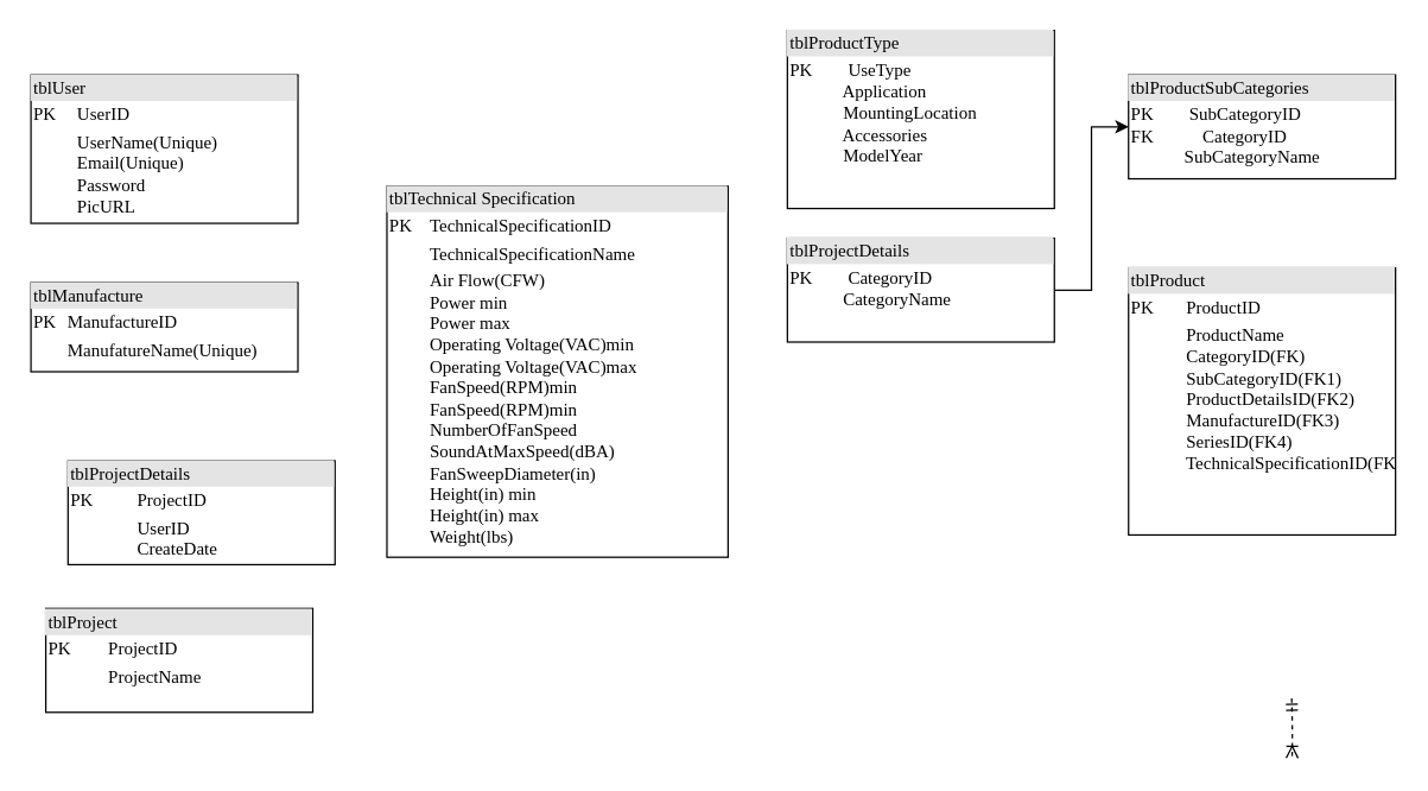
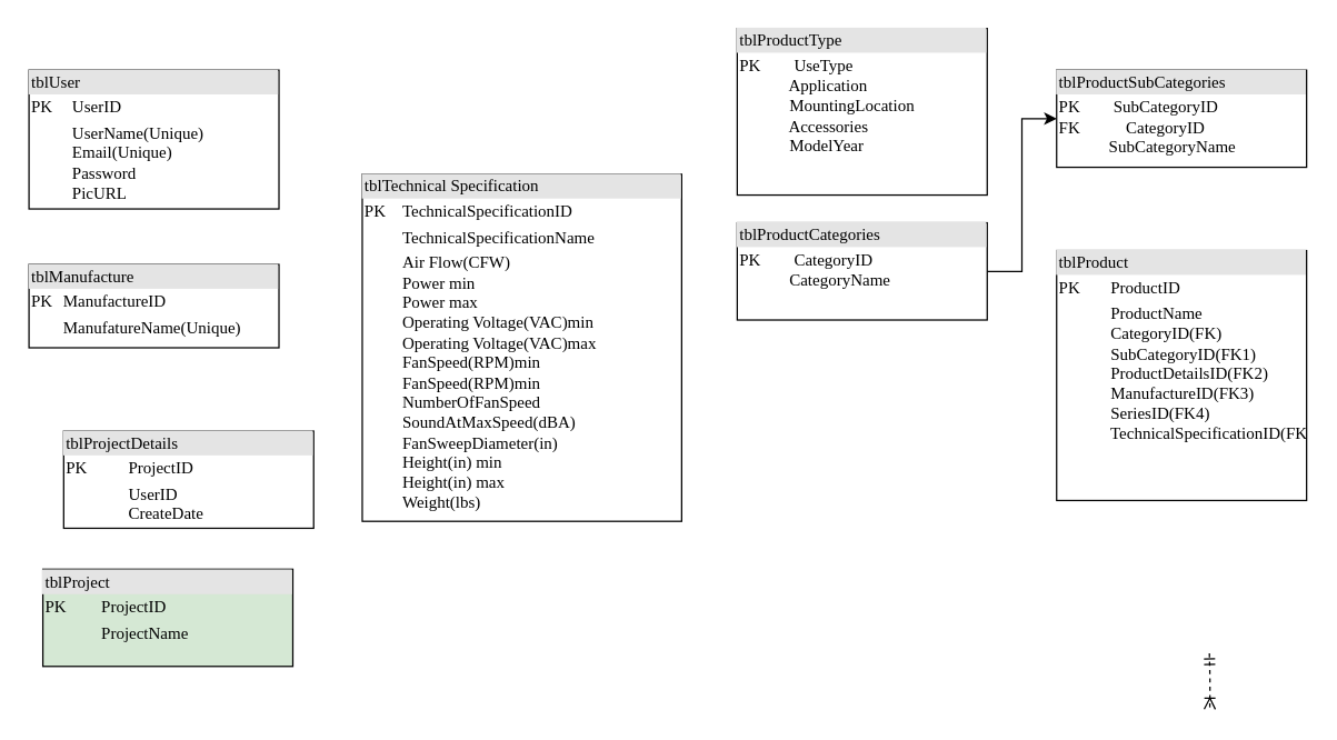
  <mxCell id="0" />
  <mxCell id="1" parent="0" />
  <mxCell id="2" value="&lt;div style=&quot;box-sizing: border-box ; width: 100% ; background: #e4e4e4 ; padding: 2px&quot;&gt;tblUser&lt;/div&gt;&lt;table style=&quot;width: 100% ; font-size: 1em&quot; cellpadding=&quot;2&quot; cellspacing=&quot;0&quot;&gt;&lt;tbody&gt;&lt;tr&gt;&lt;td&gt;PK&lt;/td&gt;&lt;td&gt;UserID&lt;/td&gt;&lt;/tr&gt;&lt;tr&gt;&lt;td&gt;&lt;br&gt;&lt;/td&gt;&lt;td&gt;UserName(Unique)&lt;br&gt;Email(Unique)&lt;br&gt;Password&lt;br&gt;PicURL&lt;/td&gt;&lt;/tr&gt;&lt;tr&gt;&lt;td&gt;&lt;br&gt;&lt;/td&gt;&lt;td&gt;&lt;br&gt;&lt;br&gt;&lt;br&gt;&lt;br&gt;&lt;/td&gt;&lt;/tr&gt;&lt;/tbody&gt;&lt;/table&gt;" style="verticalAlign=top;align=left;overflow=fill;html=1;rounded=0;shadow=0;comic=0;labelBackgroundColor=none;strokeColor=#000000;strokeWidth=1;fillColor=#ffffff;fontFamily=Verdana;fontSize=12;fontColor=#000000;" parent="1" vertex="1"><mxGeometry x="20" y="50" width="180" height="100" as="geometry" /></mxCell>
  <mxCell id="3" style="edgeStyle=orthogonalEdgeStyle;html=1;entryX=0.5;entryY=0;dashed=1;labelBackgroundColor=none;startArrow=ERmandOne;endArrow=ERoneToMany;fontFamily=Verdana;fontSize=12;align=left;" parent="1" edge="1"><mxGeometry relative="1" as="geometry"><mxPoint x="870" y="470" as="sourcePoint" /><mxPoint x="870.276" y="510.345" as="targetPoint" /></mxGeometry></mxCell>
  <mxCell id="4" value="&lt;div style=&quot;box-sizing: border-box ; width: 100% ; background: #e4e4e4 ; padding: 2px&quot;&gt;tblManufacture&lt;/div&gt;&lt;table style=&quot;width: 100% ; font-size: 1em&quot; cellpadding=&quot;2&quot; cellspacing=&quot;0&quot;&gt;&lt;tbody&gt;&lt;tr&gt;&lt;td&gt;PK&lt;/td&gt;&lt;td&gt;ManufactureID&lt;/td&gt;&lt;/tr&gt;&lt;tr&gt;&lt;td&gt;&lt;br&gt;&lt;/td&gt;&lt;td&gt;ManufatureName(Unique)&lt;br&gt;&lt;br&gt;&lt;/td&gt;&lt;/tr&gt;&lt;tr&gt;&lt;td&gt;&lt;br&gt;&lt;/td&gt;&lt;td&gt;&lt;br&gt;&lt;br&gt;&lt;br&gt;&lt;br&gt;&lt;/td&gt;&lt;/tr&gt;&lt;/tbody&gt;&lt;/table&gt;" style="verticalAlign=top;align=left;overflow=fill;html=1;rounded=0;shadow=0;comic=0;labelBackgroundColor=none;strokeColor=#000000;strokeWidth=1;fillColor=#ffffff;fontFamily=Verdana;fontSize=12;fontColor=#000000;" vertex="1" parent="1"><mxGeometry x="20" y="190" width="180" height="60" as="geometry" /></mxCell>
  <mxCell id="5" value="&lt;div style=&quot;box-sizing: border-box ; width: 100% ; background: #e4e4e4 ; padding: 2px&quot;&gt;tblProjectDetails&lt;/div&gt;&lt;table style=&quot;width: 100% ; font-size: 1em&quot; cellpadding=&quot;2&quot; cellspacing=&quot;0&quot;&gt;&lt;tbody&gt;&lt;tr&gt;&lt;td&gt;PK&lt;/td&gt;&lt;td&gt;ProjectID&lt;/td&gt;&lt;/tr&gt;&lt;tr&gt;&lt;td&gt;&lt;br&gt;&lt;/td&gt;&lt;td&gt;UserID&lt;br&gt;CreateDate&lt;br&gt;&lt;br&gt;&lt;/td&gt;&lt;/tr&gt;&lt;tr&gt;&lt;td&gt;&lt;br&gt;&lt;/td&gt;&lt;td&gt;&lt;br&gt;&lt;br&gt;&lt;br&gt;&lt;br&gt;&lt;/td&gt;&lt;/tr&gt;&lt;/tbody&gt;&lt;/table&gt;" style="verticalAlign=top;align=left;overflow=fill;html=1;rounded=0;shadow=0;comic=0;labelBackgroundColor=none;strokeColor=#000000;strokeWidth=1;fillColor=#ffffff;fontFamily=Verdana;fontSize=12;fontColor=#000000;" vertex="1" parent="1"><mxGeometry x="45" y="310" width="180" height="70" as="geometry" /></mxCell>
  <mxCell id="6" value="&lt;div style=&quot;box-sizing: border-box ; width: 100% ; background: #e4e4e4 ; padding: 2px&quot;&gt;tblTechnical Specification&lt;/div&gt;&lt;table style=&quot;width: 100% ; font-size: 1em&quot; cellpadding=&quot;2&quot; cellspacing=&quot;0&quot;&gt;&lt;tbody&gt;&lt;tr&gt;&lt;td&gt;PK&lt;/td&gt;&lt;td&gt;TechnicalSpecificationID&lt;br&gt;&lt;/td&gt;&lt;/tr&gt;&lt;tr&gt;&lt;td&gt;&lt;br&gt;&lt;/td&gt;&lt;td&gt;TechnicalSpecificationName&lt;br&gt;&lt;/td&gt;&lt;/tr&gt;&lt;tr&gt;&lt;td&gt;&lt;/td&gt;&lt;td&gt;Air Flow(CFW)&lt;br&gt;Power min&lt;br&gt;Power max&lt;br&gt;Operating Voltage(VAC)min&lt;br&gt;Operating Voltage(VAC)max&lt;br&gt;FanSpeed(RPM)min&lt;br&gt;FanSpeed(RPM)min&lt;br&gt;NumberOfFanSpeed&lt;br&gt;SoundAtMaxSpeed(dBA)&lt;br&gt;FanSweepDiameter(in)&lt;br&gt;Height(in) min&lt;br&gt;Height(in) max&lt;br&gt;Weight(lbs)&lt;br&gt;&lt;br&gt;&lt;br&gt;&lt;/td&gt;&lt;/tr&gt;&lt;/tbody&gt;&lt;/table&gt;" style="verticalAlign=top;align=left;overflow=fill;html=1;rounded=0;shadow=0;comic=0;labelBackgroundColor=none;strokeColor=#000000;strokeWidth=1;fillColor=#ffffff;fontFamily=Verdana;fontSize=12;fontColor=#000000;" vertex="1" parent="1"><mxGeometry x="260" y="125" width="230" height="250" as="geometry" /></mxCell>
  <mxCell id="7" style="edgeStyle=orthogonalEdgeStyle;rounded=0;orthogonalLoop=1;jettySize=auto;html=1;exitX=1;exitY=0.5;exitDx=0;exitDy=0;entryX=0;entryY=0.5;entryDx=0;entryDy=0;" edge="1" parent="1" source="8" target="11"><mxGeometry relative="1" as="geometry" /></mxCell>
- <mxCell id="8" value="&lt;div style=&quot;box-sizing: border-box ; width: 100% ; background: #e4e4e4 ; padding: 2px&quot;&gt;tblProjectDetails&lt;/div&gt;&lt;table style=&quot;width: 100% ; font-size: 1em&quot; cellpadding=&quot;2&quot; cellspacing=&quot;0&quot;&gt;&lt;tbody&gt;&lt;tr&gt;&lt;td&gt;PK&amp;nbsp; &amp;nbsp; &amp;nbsp; &amp;nbsp; CategoryID&lt;br&gt;&amp;nbsp; &amp;nbsp; &amp;nbsp; &amp;nbsp; &amp;nbsp; &amp;nbsp; CategoryName&lt;br&gt;&amp;nbsp; &amp;nbsp; &amp;nbsp; &amp;nbsp; &amp;nbsp; &amp;nbsp;&amp;nbsp;&lt;br&gt;&amp;nbsp; &amp;nbsp; &amp;nbsp; &amp;nbsp; &amp;nbsp; &amp;nbsp;&amp;nbsp;&lt;br&gt;&amp;nbsp; &amp;nbsp; &amp;nbsp; &amp;nbsp; &amp;nbsp; &amp;nbsp;&amp;nbsp;&lt;br&gt;&amp;nbsp; &amp;nbsp; &amp;nbsp; &amp;nbsp; &amp;nbsp; &amp;nbsp;&amp;nbsp;&lt;br&gt;&lt;br&gt;&lt;br&gt;&lt;/td&gt;&lt;td&gt;&lt;br&gt;&lt;/td&gt;&lt;/tr&gt;&lt;tr&gt;&lt;td&gt;&lt;br&gt;&lt;/td&gt;&lt;td&gt;&lt;br&gt;&lt;/td&gt;&lt;/tr&gt;&lt;tr&gt;&lt;td&gt;&lt;/td&gt;&lt;td&gt;&lt;br&gt;&lt;/td&gt;&lt;/tr&gt;&lt;/tbody&gt;&lt;/table&gt;" style="verticalAlign=top;align=left;overflow=fill;html=1;rounded=0;shadow=0;comic=0;labelBackgroundColor=none;strokeColor=#000000;strokeWidth=1;fillColor=#ffffff;fontFamily=Verdana;fontSize=12;fontColor=#000000;" vertex="1" parent="1"><mxGeometry x="530" y="160" width="180" height="70" as="geometry" /></mxCell>
+ <mxCell id="8" value="&lt;div style=&quot;box-sizing: border-box ; width: 100% ; background: #e4e4e4 ; padding: 2px&quot;&gt;tblProductCategories&lt;/div&gt;&lt;table style=&quot;width: 100% ; font-size: 1em&quot; cellpadding=&quot;2&quot; cellspacing=&quot;0&quot;&gt;&lt;tbody&gt;&lt;tr&gt;&lt;td&gt;PK&amp;nbsp; &amp;nbsp; &amp;nbsp; &amp;nbsp; CategoryID&lt;br&gt;&amp;nbsp; &amp;nbsp; &amp;nbsp; &amp;nbsp; &amp;nbsp; &amp;nbsp; CategoryName&lt;br&gt;&amp;nbsp; &amp;nbsp; &amp;nbsp; &amp;nbsp; &amp;nbsp; &amp;nbsp;&amp;nbsp;&lt;br&gt;&amp;nbsp; &amp;nbsp; &amp;nbsp; &amp;nbsp; &amp;nbsp; &amp;nbsp;&amp;nbsp;&lt;br&gt;&amp;nbsp; &amp;nbsp; &amp;nbsp; &amp;nbsp; &amp;nbsp; &amp;nbsp;&amp;nbsp;&lt;br&gt;&amp;nbsp; &amp;nbsp; &amp;nbsp; &amp;nbsp; &amp;nbsp; &amp;nbsp;&amp;nbsp;&lt;br&gt;&lt;br&gt;&lt;br&gt;&lt;/td&gt;&lt;td&gt;&lt;br&gt;&lt;/td&gt;&lt;/tr&gt;&lt;tr&gt;&lt;td&gt;&lt;br&gt;&lt;/td&gt;&lt;td&gt;&lt;br&gt;&lt;/td&gt;&lt;/tr&gt;&lt;tr&gt;&lt;td&gt;&lt;/td&gt;&lt;td&gt;&lt;br&gt;&lt;/td&gt;&lt;/tr&gt;&lt;/tbody&gt;&lt;/table&gt;" style="verticalAlign=top;align=left;overflow=fill;html=1;rounded=0;shadow=0;comic=0;labelBackgroundColor=none;strokeColor=#000000;strokeWidth=1;fillColor=#ffffff;fontFamily=Verdana;fontSize=12;fontColor=#000000;" vertex="1" parent="1"><mxGeometry x="530" y="160" width="180" height="70" as="geometry" /></mxCell>
  <mxCell id="9" value="&lt;div style=&quot;box-sizing: border-box ; width: 100% ; background: #e4e4e4 ; padding: 2px&quot;&gt;tblProductType&lt;/div&gt;&lt;table style=&quot;width: 100% ; font-size: 1em&quot; cellpadding=&quot;2&quot; cellspacing=&quot;0&quot;&gt;&lt;tbody&gt;&lt;tr&gt;&lt;td&gt;PK&amp;nbsp; &amp;nbsp; &amp;nbsp; &amp;nbsp; UseType&lt;br&gt;&amp;nbsp; &amp;nbsp; &amp;nbsp; &amp;nbsp; &amp;nbsp; &amp;nbsp; Application&lt;br&gt;&amp;nbsp; &amp;nbsp; &amp;nbsp; &amp;nbsp; &amp;nbsp; &amp;nbsp; MountingLocation&lt;br&gt;&amp;nbsp; &amp;nbsp; &amp;nbsp; &amp;nbsp; &amp;nbsp; &amp;nbsp; Accessories&lt;br&gt;&amp;nbsp; &amp;nbsp; &amp;nbsp; &amp;nbsp; &amp;nbsp; &amp;nbsp; ModelYear&lt;br&gt;&lt;br&gt;&lt;br&gt;&lt;/td&gt;&lt;td&gt;&lt;br&gt;&lt;/td&gt;&lt;/tr&gt;&lt;tr&gt;&lt;td&gt;&lt;br&gt;&lt;/td&gt;&lt;td&gt;&lt;br&gt;&lt;/td&gt;&lt;/tr&gt;&lt;tr&gt;&lt;td&gt;&lt;/td&gt;&lt;td&gt;&lt;br&gt;&lt;/td&gt;&lt;/tr&gt;&lt;/tbody&gt;&lt;/table&gt;" style="verticalAlign=top;align=left;overflow=fill;html=1;rounded=0;shadow=0;comic=0;labelBackgroundColor=none;strokeColor=#000000;strokeWidth=1;fillColor=#ffffff;fontFamily=Verdana;fontSize=12;fontColor=#000000;" vertex="1" parent="1"><mxGeometry x="530" width="180" height="120" as="geometry" y="20" /></mxCell>
  <mxCell id="10" value="&lt;div style=&quot;box-sizing: border-box ; width: 100% ; background: #e4e4e4 ; padding: 2px&quot;&gt;&lt;span&gt;tblProduct&lt;/span&gt;&lt;br&gt;&lt;/div&gt;&lt;table style=&quot;width: 100% ; font-size: 1em&quot; cellpadding=&quot;2&quot; cellspacing=&quot;0&quot;&gt;&lt;tbody&gt;&lt;tr&gt;&lt;td&gt;PK&lt;/td&gt;&lt;td&gt;&amp;nbsp; &amp;nbsp; &amp;nbsp; ProductID&lt;/td&gt;&lt;/tr&gt;&lt;tr&gt;&lt;td&gt;&lt;br&gt;&lt;/td&gt;&lt;td&gt;&amp;nbsp; &amp;nbsp; &amp;nbsp; ProductName&lt;br&gt;&amp;nbsp; &amp;nbsp; &amp;nbsp; CategoryID(FK)&lt;br&gt;&amp;nbsp; &amp;nbsp; &amp;nbsp; SubCategoryID(FK1)&lt;br&gt;&amp;nbsp; &amp;nbsp; &amp;nbsp; ProductDetailsID(FK2)&lt;br&gt;&amp;nbsp; &amp;nbsp; &amp;nbsp; ManufactureID(FK3)&lt;br&gt;&amp;nbsp; &amp;nbsp; &amp;nbsp; SeriesID(FK4)&lt;br&gt;&amp;nbsp; &amp;nbsp; &amp;nbsp; TechnicalSpecificationID(FK5)&lt;br&gt;&lt;br&gt;&lt;/td&gt;&lt;/tr&gt;&lt;tr&gt;&lt;td&gt;&lt;/td&gt;&lt;td&gt;&lt;br&gt;&lt;/td&gt;&lt;/tr&gt;&lt;/tbody&gt;&lt;/table&gt;" style="verticalAlign=top;align=left;overflow=fill;html=1;rounded=0;shadow=0;comic=0;labelBackgroundColor=none;strokeColor=#000000;strokeWidth=1;fillColor=#ffffff;fontFamily=Verdana;fontSize=12;fontColor=#000000;" vertex="1" parent="1"><mxGeometry x="760" y="180" width="180" height="180" as="geometry" /></mxCell>
  <mxCell id="11" value="&lt;div style=&quot;box-sizing: border-box ; width: 100% ; background: #e4e4e4 ; padding: 2px&quot;&gt;tblProductSubCategories&lt;/div&gt;&lt;table style=&quot;width: 100% ; font-size: 1em&quot; cellpadding=&quot;2&quot; cellspacing=&quot;0&quot;&gt;&lt;tbody&gt;&lt;tr&gt;&lt;td&gt;PK&amp;nbsp; &amp;nbsp; &amp;nbsp; &amp;nbsp; SubCategoryID&lt;br&gt;FK&amp;nbsp; &amp;nbsp; &amp;nbsp; &amp;nbsp; &amp;nbsp; &amp;nbsp;CategoryID&lt;br&gt;&amp;nbsp; &amp;nbsp; &amp;nbsp; &amp;nbsp; &amp;nbsp; &amp;nbsp; SubCategoryName&lt;br&gt;&amp;nbsp; &amp;nbsp; &amp;nbsp; &amp;nbsp; &amp;nbsp; &amp;nbsp;&amp;nbsp;&lt;br&gt;&amp;nbsp; &amp;nbsp; &amp;nbsp; &amp;nbsp; &amp;nbsp; &amp;nbsp;&amp;nbsp;&lt;br&gt;&amp;nbsp; &amp;nbsp; &amp;nbsp; &amp;nbsp; &amp;nbsp; &amp;nbsp;&amp;nbsp;&lt;br&gt;&lt;br&gt;&lt;br&gt;&lt;/td&gt;&lt;td&gt;&lt;br&gt;&lt;/td&gt;&lt;/tr&gt;&lt;tr&gt;&lt;td&gt;&lt;br&gt;&lt;/td&gt;&lt;td&gt;&lt;br&gt;&lt;/td&gt;&lt;/tr&gt;&lt;tr&gt;&lt;td&gt;&lt;/td&gt;&lt;td&gt;&lt;br&gt;&lt;/td&gt;&lt;/tr&gt;&lt;/tbody&gt;&lt;/table&gt;" style="verticalAlign=top;align=left;overflow=fill;html=1;rounded=0;shadow=0;comic=0;labelBackgroundColor=none;strokeColor=#000000;strokeWidth=1;fillColor=#ffffff;fontFamily=Verdana;fontSize=12;fontColor=#000000;" vertex="1" parent="1"><mxGeometry x="760" y="50" width="180" height="70" as="geometry" /></mxCell>
- <mxCell id="12" value="&lt;div style=&quot;box-sizing: border-box ; width: 100% ; background: #e4e4e4 ; padding: 2px&quot;&gt;tblProject&lt;/div&gt;&lt;table style=&quot;width: 100% ; font-size: 1em&quot; cellpadding=&quot;2&quot; cellspacing=&quot;0&quot;&gt;&lt;tbody&gt;&lt;tr&gt;&lt;td&gt;PK&lt;/td&gt;&lt;td&gt;ProjectID&lt;/td&gt;&lt;/tr&gt;&lt;tr&gt;&lt;td&gt;&lt;br&gt;&lt;/td&gt;&lt;td&gt;ProjectName&lt;br&gt;&lt;br&gt;&lt;/td&gt;&lt;/tr&gt;&lt;tr&gt;&lt;td&gt;&lt;br&gt;&lt;/td&gt;&lt;td&gt;&lt;br&gt;&lt;br&gt;&lt;br&gt;&lt;br&gt;&lt;/td&gt;&lt;/tr&gt;&lt;/tbody&gt;&lt;/table&gt;" style="verticalAlign=top;align=left;overflow=fill;html=1;rounded=0;shadow=0;comic=0;labelBackgroundColor=none;strokeColor=#000000;strokeWidth=1;fillColor=#ffffff;fontFamily=Verdana;fontSize=12;fontColor=#000000;" vertex="1" parent="1"><mxGeometry x="30" y="409.5" width="180" height="70" as="geometry" /></mxCell>
+ <mxCell id="12" value="&lt;div style=&quot;box-sizing: border-box ; width: 100% ; background: #e4e4e4 ; padding: 2px&quot;&gt;tblProject&lt;/div&gt;&lt;table style=&quot;width: 100% ; font-size: 1em&quot; cellpadding=&quot;2&quot; cellspacing=&quot;0&quot;&gt;&lt;tbody&gt;&lt;tr&gt;&lt;td&gt;PK&lt;/td&gt;&lt;td&gt;ProjectID&lt;/td&gt;&lt;/tr&gt;&lt;tr&gt;&lt;td&gt;&lt;br&gt;&lt;/td&gt;&lt;td&gt;ProjectName&lt;br&gt;&lt;br&gt;&lt;/td&gt;&lt;/tr&gt;&lt;tr&gt;&lt;td&gt;&lt;br&gt;&lt;/td&gt;&lt;td&gt;&lt;br&gt;&lt;br&gt;&lt;br&gt;&lt;br&gt;&lt;/td&gt;&lt;/tr&gt;&lt;/tbody&gt;&lt;/table&gt;" style="verticalAlign=top;align=left;overflow=fill;html=1;rounded=0;shadow=0;comic=0;labelBackgroundColor=none;strokeColor=#000000;strokeWidth=1;fillColor=#d5e8d4;fontFamily=Verdana;fontSize=12;fontColor=#000000;" vertex="1" parent="1"><mxGeometry x="30" y="409.5" width="180" height="70" as="geometry" /></mxCell>
